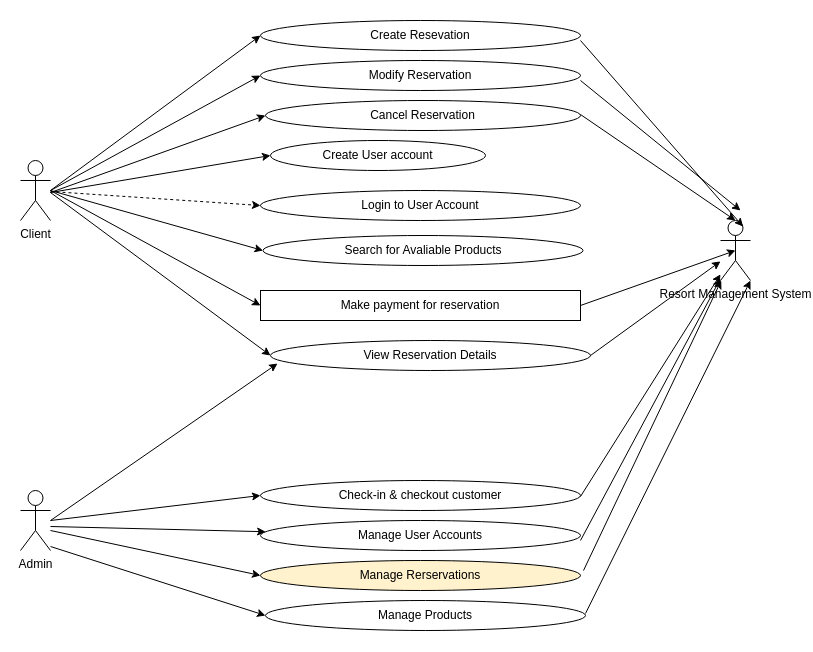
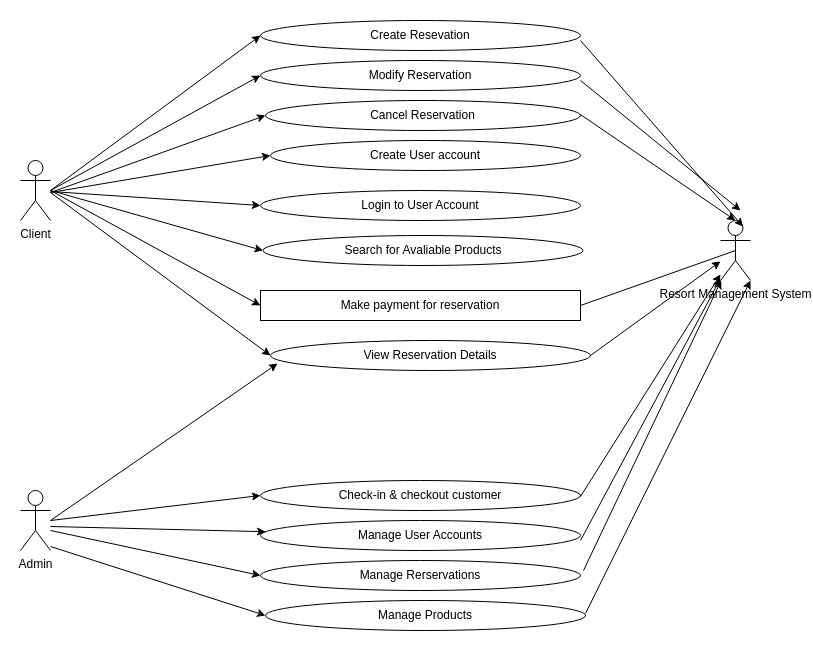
  <mxCell id="0" />
  <mxCell id="1" parent="0" />
  <mxCell id="2" value="Client" style="shape=umlActor;verticalLabelPosition=bottom;verticalAlign=top;html=1;outlineConnect=0;" parent="1" vertex="1"><mxGeometry x="20" y="160" width="30" height="60" as="geometry" /></mxCell>
  <mxCell id="3" value="Create Resevation" style="ellipse;whiteSpace=wrap;html=1;" parent="1" vertex="1"><mxGeometry x="260" y="20" width="320" height="30" as="geometry" /></mxCell>
  <mxCell id="4" value="Modify Reservation" style="ellipse;whiteSpace=wrap;html=1;" parent="1" vertex="1"><mxGeometry x="260" y="60" width="320" height="30" as="geometry" /></mxCell>
  <mxCell id="5" value="Cancel Reservation" style="ellipse;whiteSpace=wrap;html=1;" parent="1" vertex="1"><mxGeometry x="265" y="100" width="315" height="30" as="geometry" /></mxCell>
  <mxCell id="6" value="View Reservation Details" style="ellipse;whiteSpace=wrap;html=1;" parent="1" vertex="1"><mxGeometry x="270" y="340" width="320" height="30" as="geometry" /></mxCell>
  <mxCell id="7" value="Resort Management System" style="shape=umlActor;verticalLabelPosition=bottom;verticalAlign=top;html=1;outlineConnect=0;" parent="1" vertex="1"><mxGeometry x="720" y="220" width="30" height="60" as="geometry" /></mxCell>
- <mxCell id="8" value="Create User account" style="ellipse;whiteSpace=wrap;html=1;" parent="1" vertex="1"><mxGeometry x="270" y="140" width="215" height="30" as="geometry" /></mxCell>
+ <mxCell id="8" value="Create User account" style="ellipse;whiteSpace=wrap;html=1;" parent="1" vertex="1"><mxGeometry x="270" y="140" width="310" height="30" as="geometry" /></mxCell>
  <mxCell id="9" value="Login to User Account" style="ellipse;whiteSpace=wrap;html=1;" parent="1" vertex="1"><mxGeometry x="260" y="190" width="320" height="30" as="geometry" /></mxCell>
  <mxCell id="10" value="Search for Avaliable Products" style="ellipse;whiteSpace=wrap;html=1;" parent="1" vertex="1"><mxGeometry x="262.5" y="235" width="320" height="30" as="geometry" /></mxCell>
  <mxCell id="11" value="Make payment for reservation" style="whiteSpace=wrap;html=1;rounded=0;" parent="1" vertex="1"><mxGeometry x="260" y="290" width="320" height="30" as="geometry" /></mxCell>
  <mxCell id="12" value="Admin" style="shape=umlActor;verticalLabelPosition=bottom;verticalAlign=top;html=1;outlineConnect=0;" parent="1" vertex="1"><mxGeometry x="20" y="490" width="30" height="60" as="geometry" /></mxCell>
  <mxCell id="13" value="Manage User Accounts" style="ellipse;whiteSpace=wrap;html=1;" parent="1" vertex="1"><mxGeometry x="260" y="520" width="320" height="30" as="geometry" /></mxCell>
- <mxCell id="14" value="Manage Rerservations" style="ellipse;whiteSpace=wrap;html=1;fillColor=#fff2cc;" parent="1" vertex="1"><mxGeometry x="260" y="560" width="320" height="30" as="geometry" /></mxCell>
+ <mxCell id="14" value="Manage Rerservations" style="ellipse;whiteSpace=wrap;html=1;" parent="1" vertex="1"><mxGeometry x="260" y="560" width="320" height="30" as="geometry" /></mxCell>
  <mxCell id="15" value="Check-in &amp;amp; checkout customer" style="ellipse;whiteSpace=wrap;html=1;" parent="1" vertex="1"><mxGeometry x="260" y="480" width="320" height="30" as="geometry" /></mxCell>
- <mxCell id="16" value="" style="endArrow=classic;html=1;rounded=0;entryX=0;entryY=0.5;entryDx=0;entryDy=0;dashed=1;" parent="1" source="2" target="9" edge="1"><mxGeometry width="50" height="50" relative="1" as="geometry"><mxPoint x="125" y="220" as="sourcePoint" /><mxPoint x="265" y="238" as="targetPoint" /><Array as="points" /></mxGeometry></mxCell>
+ <mxCell id="16" value="" style="endArrow=classic;html=1;rounded=0;entryX=0;entryY=0.5;entryDx=0;entryDy=0;" parent="1" source="2" target="9" edge="1"><mxGeometry width="50" height="50" relative="1" as="geometry"><mxPoint x="125" y="220" as="sourcePoint" /><mxPoint x="265" y="238" as="targetPoint" /><Array as="points" /></mxGeometry></mxCell>
  <mxCell id="17" value="" style="endArrow=classic;html=1;rounded=0;entryX=0;entryY=0.5;entryDx=0;entryDy=0;" parent="1" target="3" edge="1"><mxGeometry width="50" height="50" relative="1" as="geometry"><mxPoint x="50" y="190" as="sourcePoint" /><mxPoint x="190" y="198" as="targetPoint" /><Array as="points" /></mxGeometry></mxCell>
  <mxCell id="18" value="" style="endArrow=classic;html=1;rounded=0;entryX=0;entryY=0.5;entryDx=0;entryDy=0;" parent="1" target="4" edge="1"><mxGeometry width="50" height="50" relative="1" as="geometry"><mxPoint x="50" y="190" as="sourcePoint" /><mxPoint x="190" y="204" as="targetPoint" /><Array as="points" /></mxGeometry></mxCell>
  <mxCell id="19" value="" style="endArrow=classic;html=1;rounded=0;entryX=0;entryY=0.5;entryDx=0;entryDy=0;" parent="1" target="5" edge="1"><mxGeometry width="50" height="50" relative="1" as="geometry"><mxPoint x="50" y="192" as="sourcePoint" /><mxPoint x="190" y="210" as="targetPoint" /><Array as="points" /></mxGeometry></mxCell>
- <mxCell id="20" value="" style="endArrow=classic;html=1;rounded=0;entryX=0.5;entryY=0.5;entryDx=0;entryDy=0;entryPerimeter=0;exitX=1;exitY=0.5;exitDx=0;exitDy=0;" parent="1" source="11" target="7" edge="1"><mxGeometry width="50" height="50" relative="1" as="geometry"><mxPoint x="570" y="362" as="sourcePoint" /><mxPoint x="760" y="240" as="targetPoint" /><Array as="points" /></mxGeometry></mxCell>
+ <mxCell id="20" value="" style="endArrow=none;html=1;rounded=0;entryX=0.5;entryY=0.5;entryDx=0;entryDy=0;entryPerimeter=0;exitX=1;exitY=0.5;exitDx=0;exitDy=0;" parent="1" source="11" target="7" edge="1"><mxGeometry width="50" height="50" relative="1" as="geometry"><mxPoint x="570" y="362" as="sourcePoint" /><mxPoint x="760" y="240" as="targetPoint" /><Array as="points" /></mxGeometry></mxCell>
  <mxCell id="21" value="" style="endArrow=classic;html=1;rounded=0;entryX=0;entryY=0.5;entryDx=0;entryDy=0;" parent="1" target="6" edge="1"><mxGeometry width="50" height="50" relative="1" as="geometry"><mxPoint x="50" y="192" as="sourcePoint" /><mxPoint x="190" y="210" as="targetPoint" /><Array as="points" /></mxGeometry></mxCell>
  <mxCell id="22" value="" style="endArrow=classic;html=1;rounded=0;entryX=0;entryY=0.5;entryDx=0;entryDy=0;" parent="1" target="8" edge="1"><mxGeometry width="50" height="50" relative="1" as="geometry"><mxPoint x="50" y="192" as="sourcePoint" /><mxPoint x="190" y="210" as="targetPoint" /><Array as="points" /></mxGeometry></mxCell>
  <mxCell id="23" value="" style="endArrow=classic;html=1;rounded=0;entryX=0;entryY=0.5;entryDx=0;entryDy=0;" parent="1" target="10" edge="1"><mxGeometry width="50" height="50" relative="1" as="geometry"><mxPoint x="50" y="190" as="sourcePoint" /><mxPoint x="260" y="320" as="targetPoint" /><Array as="points" /></mxGeometry></mxCell>
  <mxCell id="24" value="" style="endArrow=classic;html=1;rounded=0;entryX=0;entryY=0.5;entryDx=0;entryDy=0;" parent="1" target="11" edge="1"><mxGeometry width="50" height="50" relative="1" as="geometry"><mxPoint x="50" y="190" as="sourcePoint" /><mxPoint x="260" y="360" as="targetPoint" /><Array as="points" /></mxGeometry></mxCell>
  <mxCell id="25" value="" style="endArrow=classic;html=1;rounded=0;" parent="1" target="7" edge="1"><mxGeometry width="50" height="50" relative="1" as="geometry"><mxPoint x="580" y="496" as="sourcePoint" /><mxPoint x="750" y="310" as="targetPoint" /><Array as="points" /></mxGeometry></mxCell>
  <mxCell id="26" value="" style="endArrow=classic;html=1;rounded=0;" parent="1" target="13" edge="1"><mxGeometry width="50" height="50" relative="1" as="geometry"><mxPoint x="50" y="526" as="sourcePoint" /><mxPoint x="245" y="596" as="targetPoint" /><Array as="points" /></mxGeometry></mxCell>
  <mxCell id="27" value="" style="endArrow=classic;html=1;rounded=0;entryX=0.5;entryY=0;entryDx=0;entryDy=0;entryPerimeter=0;" parent="1" target="7" edge="1"><mxGeometry width="50" height="50" relative="1" as="geometry"><mxPoint x="580" y="114" as="sourcePoint" /><mxPoint x="728" y="170" as="targetPoint" /><Array as="points" /></mxGeometry></mxCell>
  <mxCell id="28" value="" style="endArrow=classic;html=1;rounded=0;" parent="1" edge="1"><mxGeometry width="50" height="50" relative="1" as="geometry"><mxPoint x="580" y="80" as="sourcePoint" /><mxPoint x="740" y="210" as="targetPoint" /><Array as="points" /></mxGeometry></mxCell>
  <mxCell id="29" value="" style="endArrow=classic;html=1;rounded=0;entryX=0.75;entryY=0.1;entryDx=0;entryDy=0;entryPerimeter=0;" parent="1" target="7" edge="1"><mxGeometry width="50" height="50" relative="1" as="geometry"><mxPoint x="580" y="40" as="sourcePoint" /><mxPoint x="775" y="156" as="targetPoint" /><Array as="points" /></mxGeometry></mxCell>
  <mxCell id="30" value="" style="endArrow=classic;html=1;rounded=0;entryX=0;entryY=0.5;entryDx=0;entryDy=0;" parent="1" target="15" edge="1"><mxGeometry width="50" height="50" relative="1" as="geometry"><mxPoint x="50" y="520" as="sourcePoint" /><mxPoint x="285" y="636" as="targetPoint" /><Array as="points" /></mxGeometry></mxCell>
  <mxCell id="31" value="" style="endArrow=classic;html=1;rounded=0;entryX=0;entryY=0.5;entryDx=0;entryDy=0;" parent="1" target="14" edge="1"><mxGeometry width="50" height="50" relative="1" as="geometry"><mxPoint x="50" y="530" as="sourcePoint" /><mxPoint x="245" y="646" as="targetPoint" /><Array as="points" /></mxGeometry></mxCell>
  <mxCell id="32" value="" style="endArrow=classic;html=1;rounded=0;" parent="1" target="7" edge="1"><mxGeometry width="50" height="50" relative="1" as="geometry"><mxPoint x="580" y="540" as="sourcePoint" /><mxPoint x="790" y="310" as="targetPoint" /><Array as="points" /></mxGeometry></mxCell>
  <mxCell id="33" value="" style="endArrow=classic;html=1;rounded=0;" parent="1" target="7" edge="1"><mxGeometry width="50" height="50" relative="1" as="geometry"><mxPoint x="583" y="570" as="sourcePoint" /><mxPoint x="720" y="670" as="targetPoint" /><Array as="points" /></mxGeometry></mxCell>
  <mxCell id="34" value="Manage Products" style="ellipse;whiteSpace=wrap;html=1;" parent="1" vertex="1"><mxGeometry x="265" y="600" width="320" height="30" as="geometry" /></mxCell>
  <mxCell id="35" value="" style="endArrow=classic;html=1;rounded=0;entryX=0;entryY=0.5;entryDx=0;entryDy=0;" parent="1" target="34" edge="1"><mxGeometry width="50" height="50" relative="1" as="geometry"><mxPoint x="50" y="546" as="sourcePoint" /><mxPoint x="260" y="610" as="targetPoint" /><Array as="points" /></mxGeometry></mxCell>
  <mxCell id="36" value="" style="endArrow=classic;html=1;rounded=0;entryX=1;entryY=1;entryDx=0;entryDy=0;entryPerimeter=0;" parent="1" target="7" edge="1"><mxGeometry width="50" height="50" relative="1" as="geometry"><mxPoint x="585" y="613" as="sourcePoint" /><mxPoint x="755" y="427" as="targetPoint" /><Array as="points" /></mxGeometry></mxCell>
  <mxCell id="37" value="" style="endArrow=classic;html=1;rounded=0;entryX=0.022;entryY=0.767;entryDx=0;entryDy=0;entryPerimeter=0;" parent="1" target="6" edge="1"><mxGeometry width="50" height="50" relative="1" as="geometry"><mxPoint x="50" y="520" as="sourcePoint" /><mxPoint x="220" y="334" as="targetPoint" /><Array as="points" /></mxGeometry></mxCell>
  <mxCell id="38" value="" style="endArrow=classic;html=1;rounded=0;exitX=1;exitY=0.5;exitDx=0;exitDy=0;" parent="1" source="6" target="7" edge="1"><mxGeometry width="50" height="50" relative="1" as="geometry"><mxPoint x="585" y="406" as="sourcePoint" /><mxPoint x="755" y="220" as="targetPoint" /><Array as="points" /></mxGeometry></mxCell>
